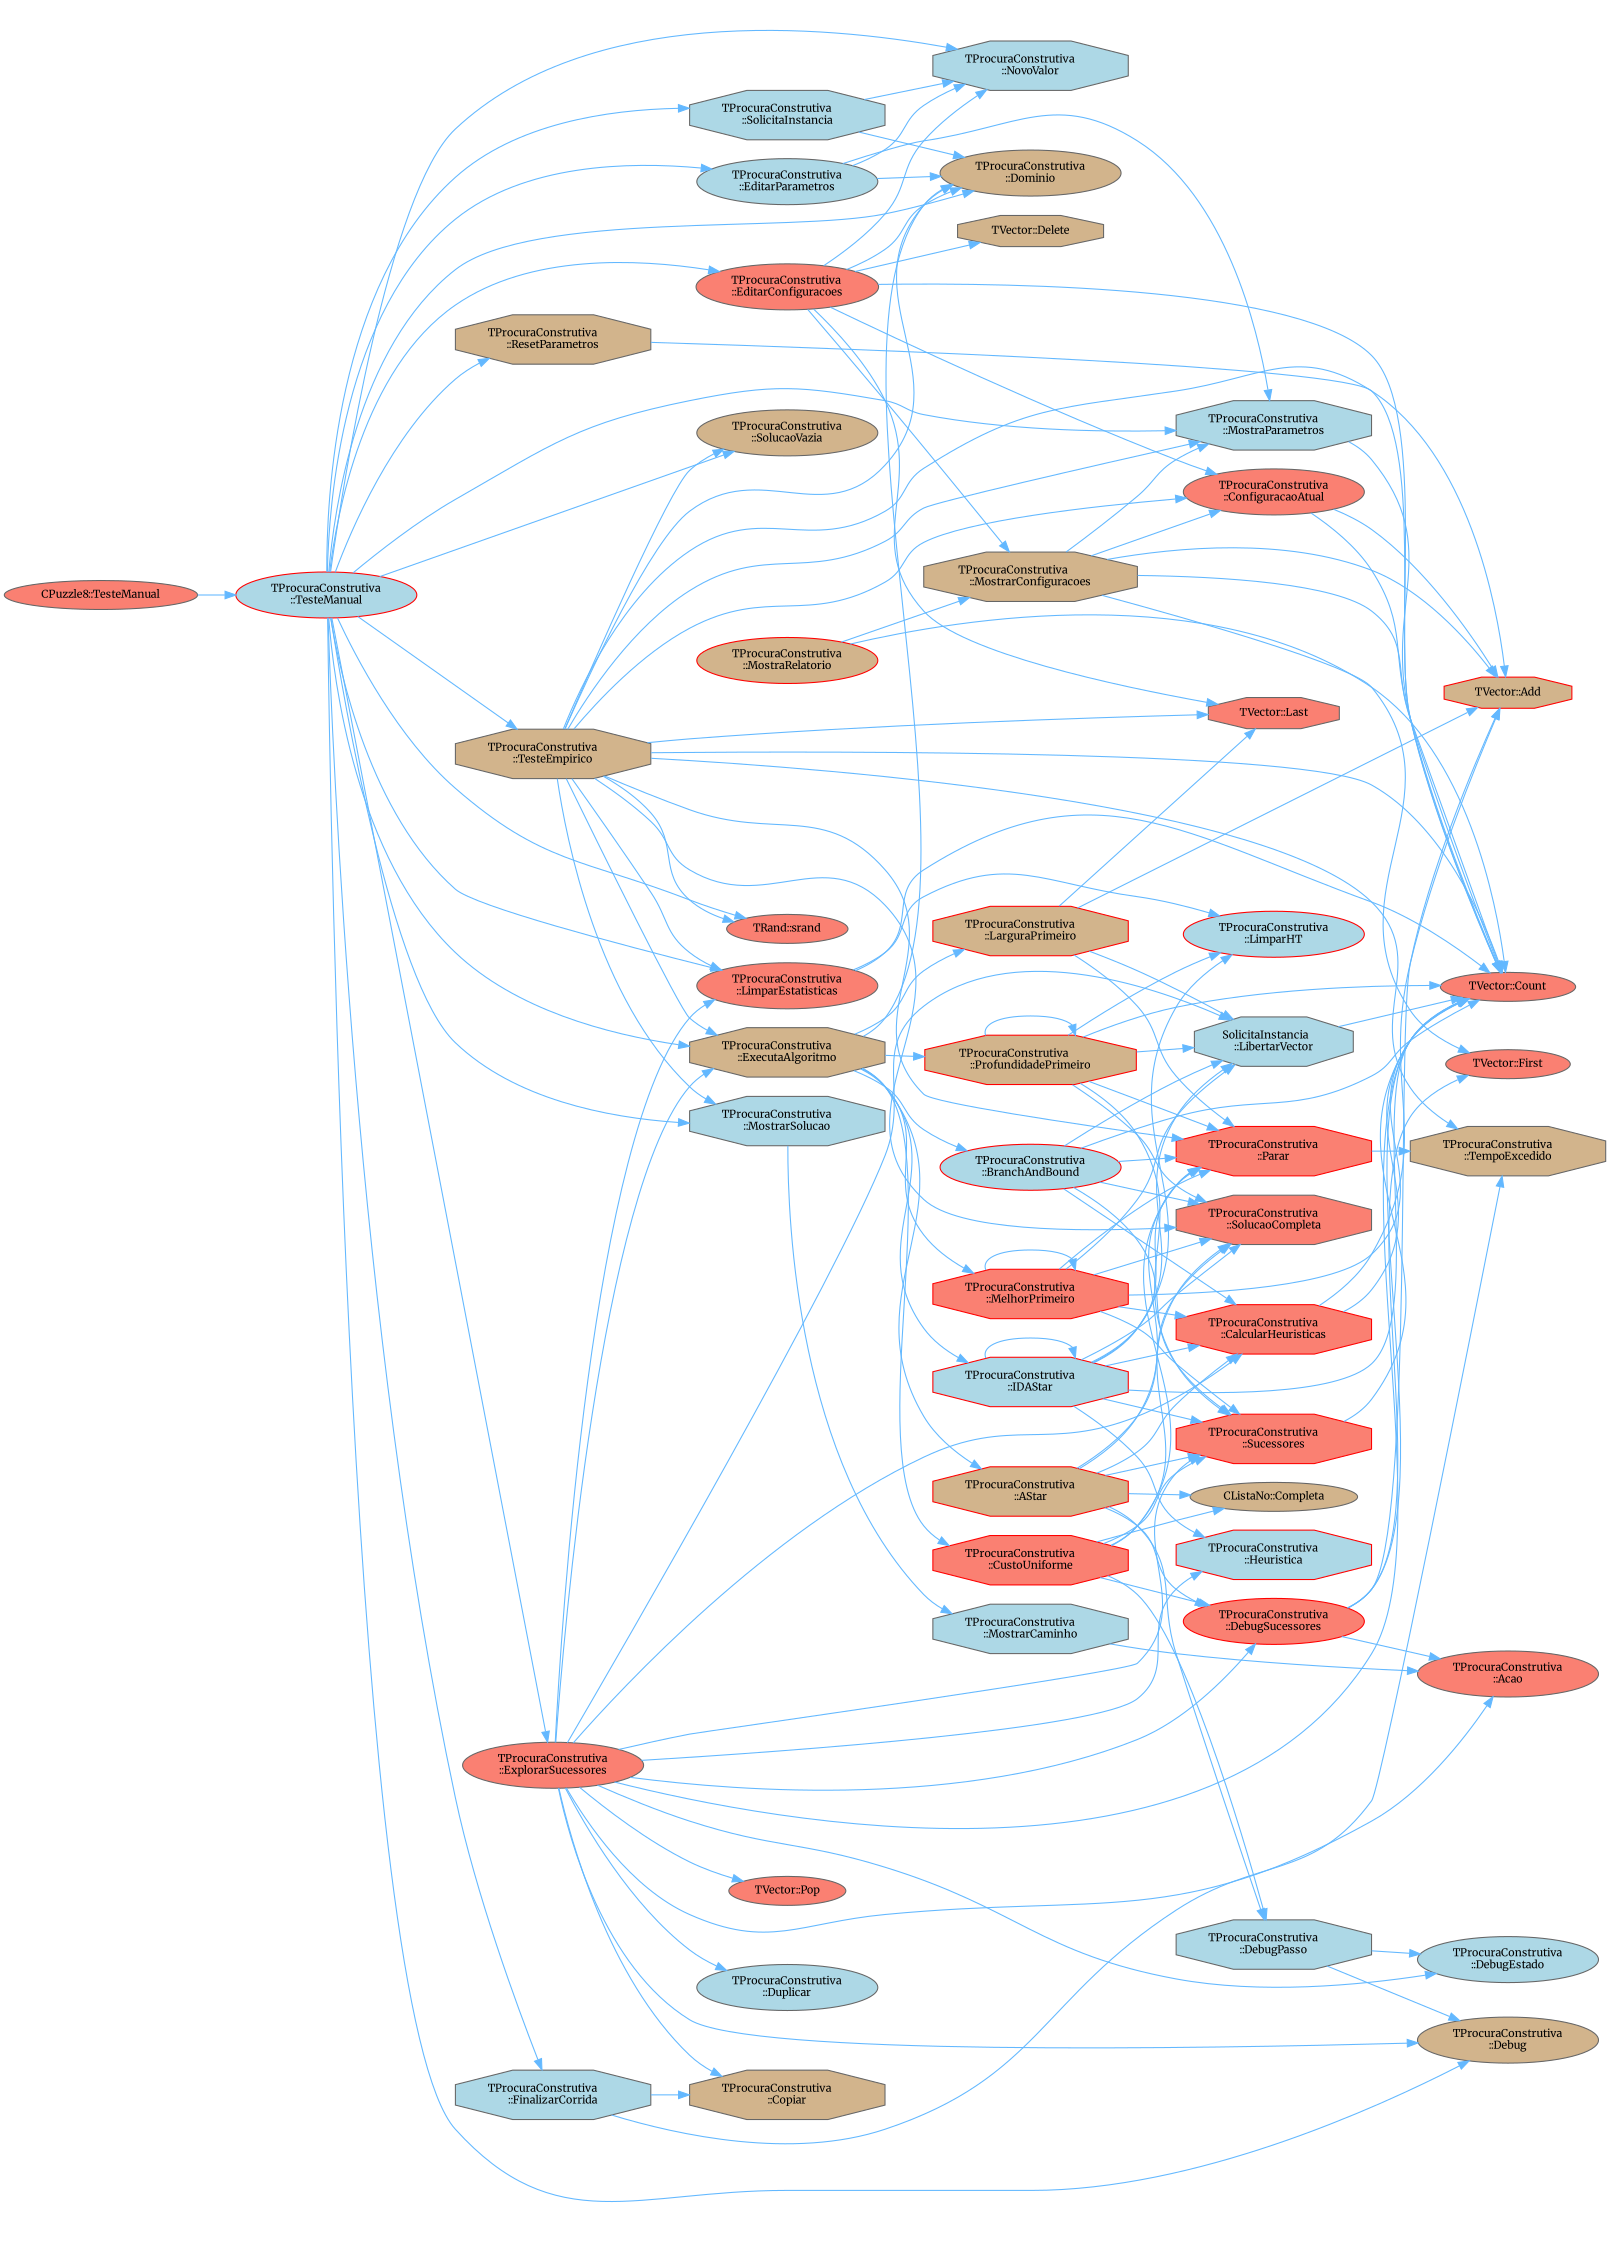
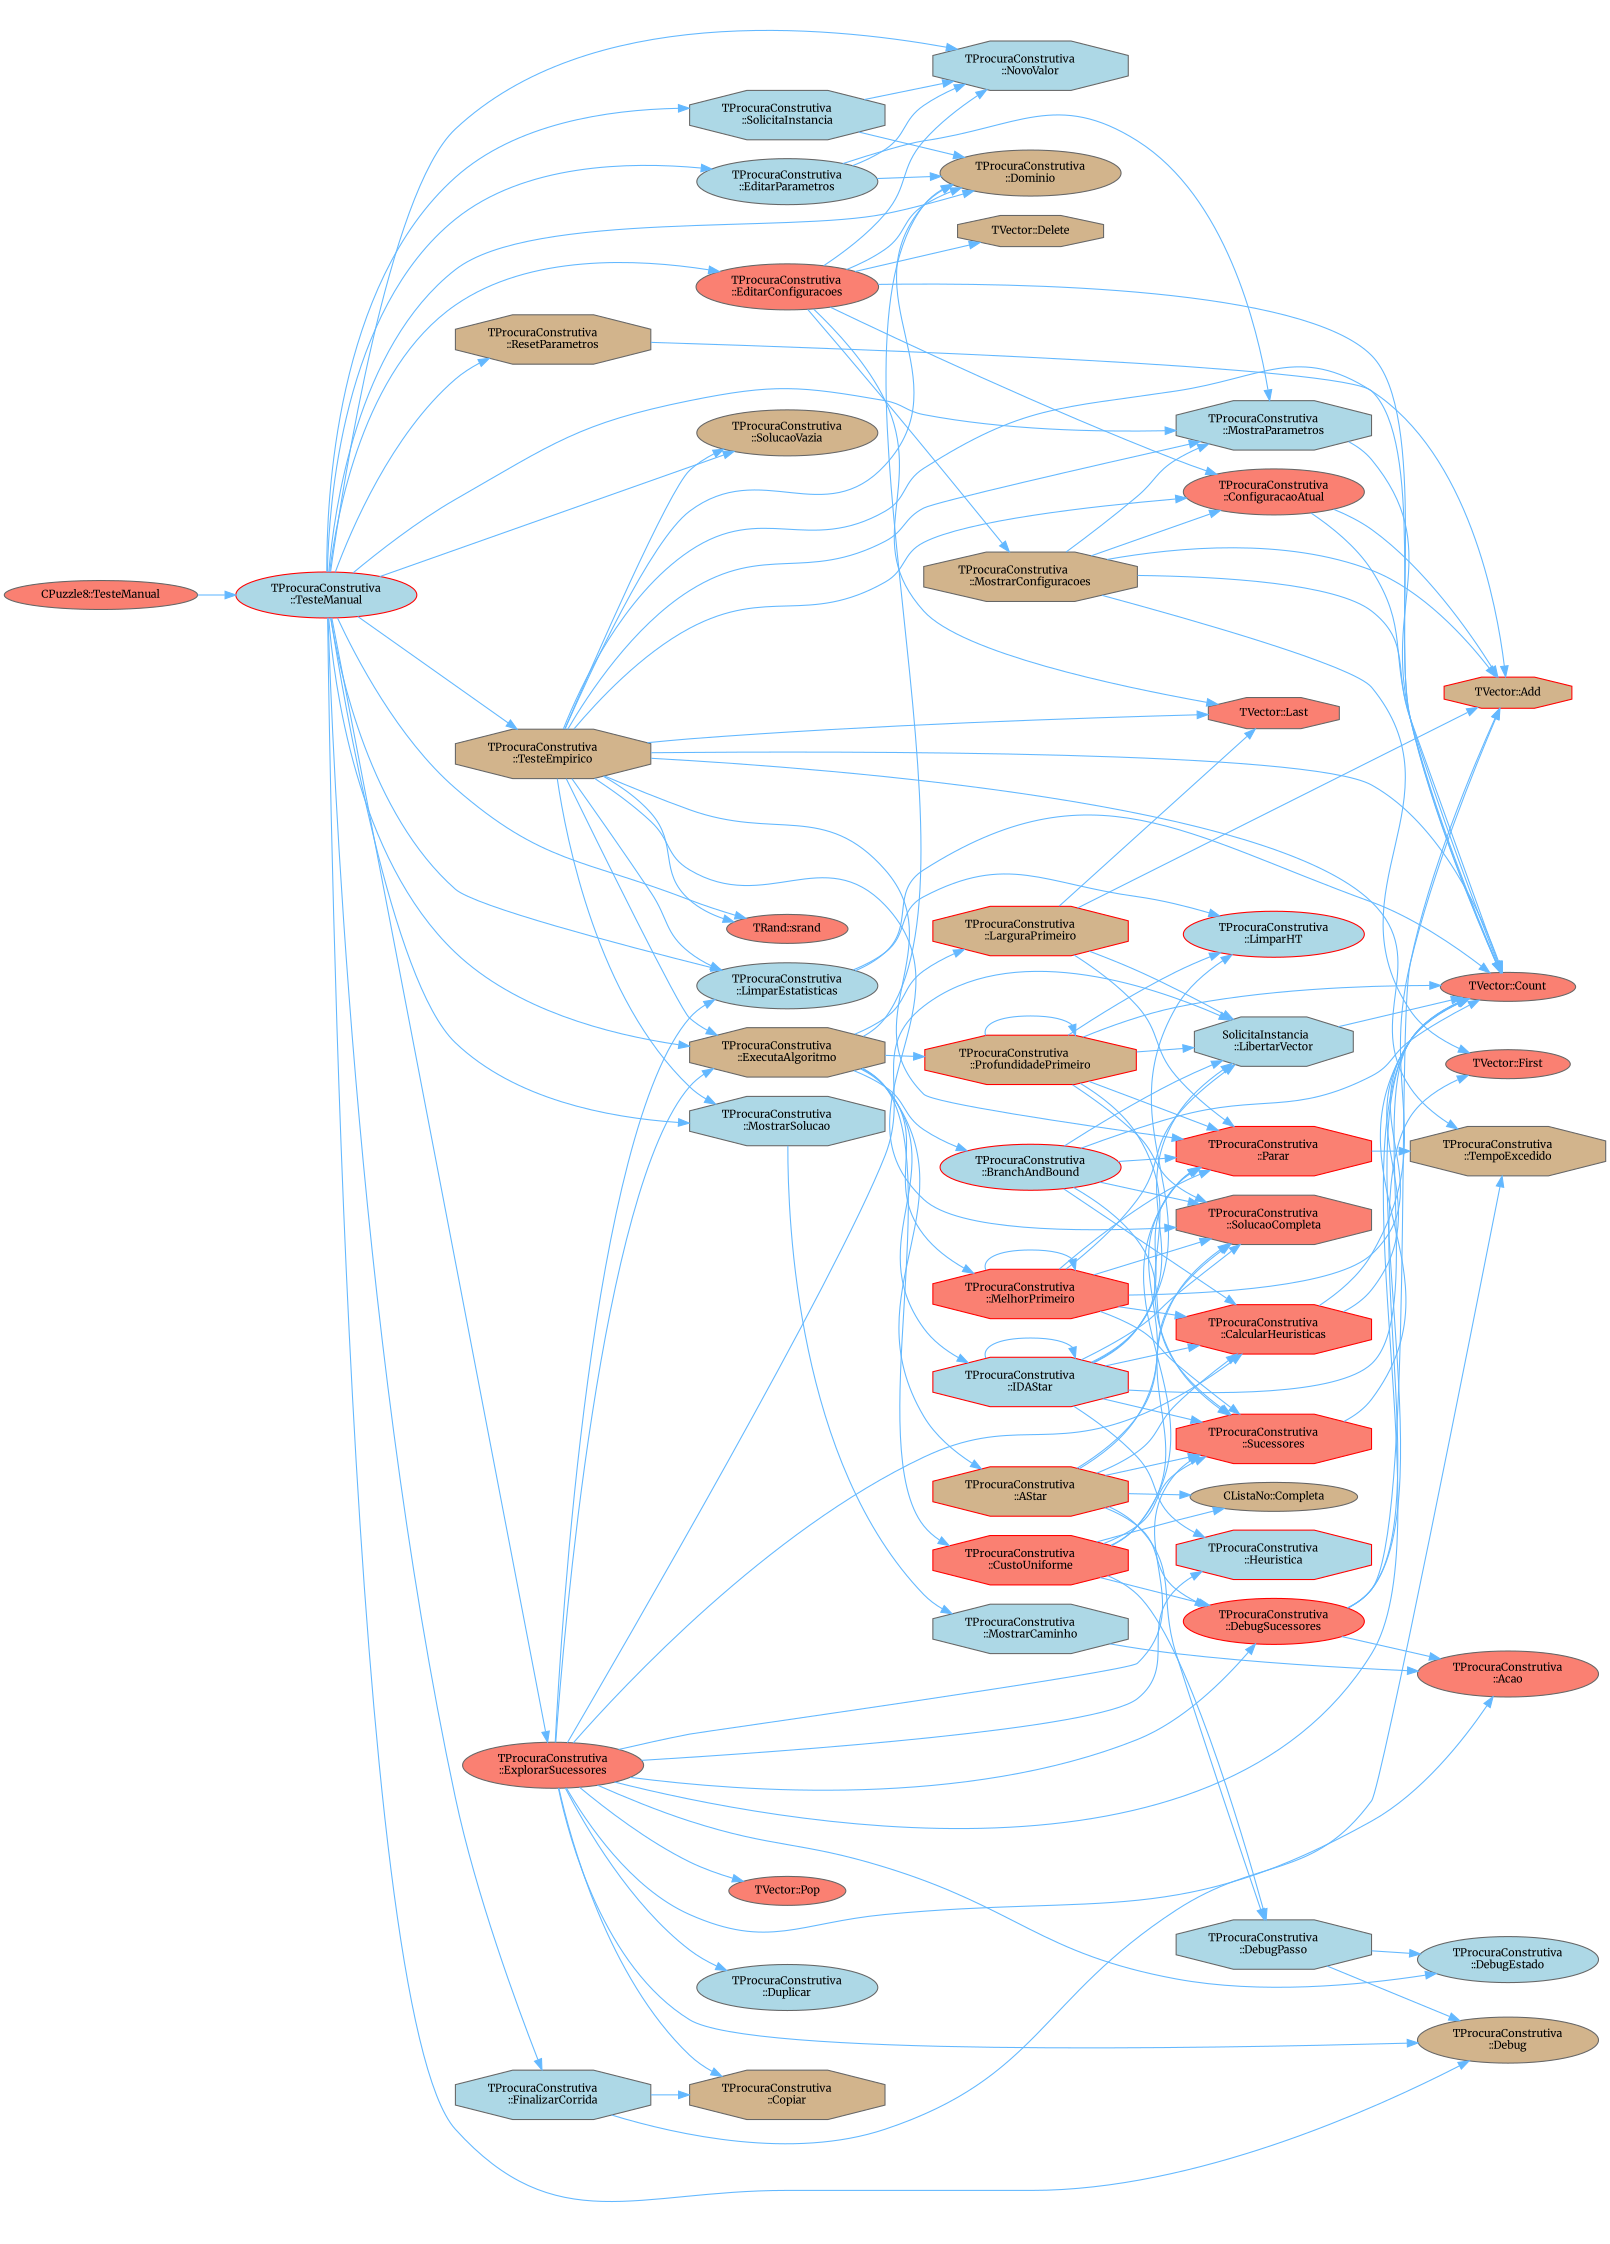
  digraph {
    fontname=Merriweather
    rankdir=LR
    node [color=grey40 fillcolor=salmon fontname=Merriweather fontsize=10 shape=octagon style=filled]
    edge [color=steelblue1 fontname=Merriweather fontsize=10 labelfontname=Helvetica labelfontsize=10 style=solid]
    n1 [color=gray40 fontcolor=black height=0.2 label="CPuzzle8::TesteManual" shape=ellipse width=0.4]
    n2 [color=red fillcolor=lightblue height=0.2 label="TProcuraConstrutiva\l::TesteManual" shape=ellipse width=0.4]
    n3 [fillcolor=tan height=0.2 label="TProcuraConstrutiva\l::Debug" shape=ellipse width=0.4]
    n4 [fillcolor=tan height=0.2 label="TProcuraConstrutiva\l::Dominio" shape=ellipse width=0.4]
    n5 [height=0.2 label="TProcuraConstrutiva\l::EditarConfiguracoes" shape=ellipse width=0.4]
    n6 [fillcolor=lightblue height=0.2 label="TProcuraConstrutiva\l::MostraParametros" width=0.4]
    n7 [fillcolor=lightblue height=0.2 label="TProcuraConstrutiva\l::NovoValor" width=0.4]
    n8 [fillcolor=lightblue height=0.2 label="TProcuraConstrutiva\l::EditarParametros" shape=ellipse width=0.4]
    n9 [fillcolor=tan height=0.2 label="TProcuraConstrutiva\l::ExecutaAlgoritmo" width=0.4]
    n10 [height=0.2 label="TProcuraConstrutiva\l::ExplorarSucessores" shape=ellipse width=0.4]
-   n11 [height=0.2 label="TProcuraConstrutiva\l::LimparEstatisticas" shape=ellipse width=0.4]
+   n11 [fillcolor=lightblue height=0.2 label="TProcuraConstrutiva\l::LimparEstatisticas" shape=ellipse width=0.4]
    n12 [fillcolor=lightblue height=0.2 label="TProcuraConstrutiva\l::FinalizarCorrida" width=0.4]
    n13 [fillcolor=lightblue height=0.2 label="TProcuraConstrutiva\l::MostrarSolucao" width=0.4]
    n14 [fillcolor=tan height=0.2 label="TProcuraConstrutiva\l::ResetParametros" width=0.4]
    n15 [fillcolor=lightblue height=0.2 label="TProcuraConstrutiva\l::SolicitaInstancia" width=0.4]
    n16 [fillcolor=tan height=0.2 label="TProcuraConstrutiva\l::SolucaoVazia" shape=ellipse width=0.4]
    n17 [height=0.2 label="TRand::srand" shape=ellipse width=0.4]
    n18 [fillcolor=tan height=0.2 label="TProcuraConstrutiva\l::TesteEmpirico" width=0.4]
    n19 [height=0.2 label="TProcuraConstrutiva\l::ConfiguracaoAtual" shape=ellipse width=0.4]
    n20 [height=0.2 label="TVector::Count" shape=ellipse width=0.4]
    n21 [fillcolor=tan height=0.2 label="TVector::Delete" width=0.4]
    n22 [height=0.2 label="TVector::Last" width=0.4]
    n23 [fillcolor=tan height=0.2 label="TProcuraConstrutiva\l::MostrarConfiguracoes" width=0.4]
    n24 [color=red fillcolor=tan height=0.2 label="TProcuraConstrutiva\l::AStar" width=0.4]
    n25 [color=red fillcolor=lightblue height=0.2 label="TProcuraConstrutiva\l::BranchAndBound" shape=ellipse width=0.4]
    n26 [color=red height=0.2 label="TProcuraConstrutiva\l::CustoUniforme" width=0.4]
    n27 [color=red fillcolor=lightblue height=0.2 label="TProcuraConstrutiva\l::IDAStar" width=0.4]
    n28 [color=red fillcolor=tan height=0.2 label="TProcuraConstrutiva\l::LarguraPrimeiro" width=0.4]
    n29 [color=red height=0.2 label="TProcuraConstrutiva\l::MelhorPrimeiro" width=0.4]
    n30 [color=red fillcolor=tan height=0.2 label="TProcuraConstrutiva\l::ProfundidadePrimeiro" width=0.4]
    n31 [color=red height=0.2 label="TProcuraConstrutiva\l::CalcularHeuristicas" width=0.4]
    n32 [color=red height=0.2 label="TProcuraConstrutiva\l::DebugSucessores" shape=ellipse width=0.4]
    n33 [color=red height=0.2 label="TProcuraConstrutiva\l::Sucessores" width=0.4]
    n34 [fillcolor=lightblue height=0.2 label="TProcuraConstrutiva\l::DebugEstado" shape=ellipse width=0.4]
    n35 [height=0.2 label="TProcuraConstrutiva\l::Acao" shape=ellipse width=0.4]
    n36 [fillcolor=lightblue height=0.2 label="SolicitaInstancia\l::LibertarVector" width=0.4]
    n37 [color=red fillcolor=lightblue height=0.2 label="TProcuraConstrutiva\l::Heuristica" width=0.4]
    n38 [fillcolor=tan height=0.2 label="TProcuraConstrutiva\l::Copiar" width=0.4]
    n39 [fillcolor=lightblue height=0.2 label="TProcuraConstrutiva\l::Duplicar" shape=ellipse width=0.4]
    n40 [height=0.2 label="TVector::Pop" shape=ellipse width=0.4]
    n41 [color=red fillcolor=lightblue height=0.2 label="TProcuraConstrutiva\l::LimparHT" shape=ellipse width=0.4]
    n42 [fillcolor=tan height=0.2 label="TProcuraConstrutiva\l::TempoExcedido" width=0.4]
    n43 [fillcolor=lightblue height=0.2 label="TProcuraConstrutiva\l::MostrarCaminho" width=0.4]
    n44 [color=red fillcolor=tan height=0.2 label="TVector::Add" width=0.4]
    n45 [color=red height=0.2 label="TProcuraConstrutiva\l::Parar" width=0.4]
    n46 [height=0.2 label="TProcuraConstrutiva\l::SolucaoCompleta" width=0.4]
    n47 [height=0.2 label="TVector::First" shape=ellipse width=0.4]
    n48 [fillcolor=tan height=0.2 label="CListaNo::Completa" shape=ellipse width=0.4]
    n49 [fillcolor=lightblue height=0.2 label="TProcuraConstrutiva\l::DebugPasso" width=0.4]
-   n50 [color=red fillcolor=tan height=0.2 label="TProcuraConstrutiva\l::MostraRelatorio" shape=ellipse width=0.4]
    n1 -> n2
    n2 -> n3
    n2 -> n4
    n2 -> n5
    n2 -> n6
    n2 -> n7
    n2 -> n8
    n2 -> n9
    n2 -> n10
    n2 -> n11
    n2 -> n12
    n2 -> n13
    n2 -> n14
    n2 -> n15
    n2 -> n16
    n2 -> n17
    n2 -> n18
    n5 -> n4
    n5 -> n7
    n5 -> n19
    n5 -> n20
    n5 -> n21
    n5 -> n22
    n5 -> n23
    n6 -> n20
    n8 -> n4
    n8 -> n6
    n8 -> n7
    n9 -> n4
    n9 -> n24
    n9 -> n25
    n9 -> n26
    n9 -> n27
    n9 -> n28
    n9 -> n29
    n9 -> n30
    n10 -> n3
    n10 -> n9
    n10 -> n11
    n10 -> n20
    n10 -> n31
    n10 -> n32
    n10 -> n33
    n10 -> n34
    n10 -> n35
    n10 -> n36
    n10 -> n37
    n10 -> n38
    n10 -> n39
    n10 -> n40
    n11 -> n20
    n11 -> n41
    n12 -> n38
    n12 -> n42
    n13 -> n43
    n14 -> n20
    n15 -> n4
    n15 -> n7
    n18 -> n4
    n18 -> n6
    n18 -> n9
    n18 -> n11
    n18 -> n13
    n18 -> n16
    n18 -> n17
    n18 -> n19
    n18 -> n20
    n18 -> n22
    n18 -> n42
    n18 -> n44
    n18 -> n45
    n18 -> n46
    n19 -> n20
    n19 -> n44
    n23 -> n6
    n23 -> n19
    n23 -> n20
    n23 -> n44
    n23 -> n47
    n24 -> n31
    n24 -> n32
    n24 -> n33
    n24 -> n45
    n24 -> n46
    n24 -> n48
    n24 -> n49
    n25 -> n20
    n25 -> n31
    n25 -> n33
    n25 -> n36
    n25 -> n45
    n25 -> n46
    n26 -> n32
    n26 -> n33
    n26 -> n45
    n26 -> n46
    n26 -> n48
    n26 -> n49
    n27 -> n20
    n27 -> n27
    n27 -> n31
    n27 -> n33
    n27 -> n36
    n27 -> n37
    n27 -> n41
    n27 -> n45
    n27 -> n46
    n28 -> n22
    n28 -> n36
    n28 -> n44
    n28 -> n45
    n29 -> n20
    n29 -> n29
    n29 -> n31
    n29 -> n33
    n29 -> n36
    n29 -> n45
    n29 -> n46
    n30 -> n20
    n30 -> n30
    n30 -> n33
    n30 -> n36
    n30 -> n41
    n30 -> n45
    n30 -> n46
    n31 -> n20
    n31 -> n44
    n32 -> n20
    n32 -> n35
    n32 -> n44
    n32 -> n47
    n33 -> n20
    n36 -> n20
    n43 -> n35
    n45 -> n42
    n49 -> n3
    n49 -> n34
-   n50 -> n20
-   n50 -> n23
  }
